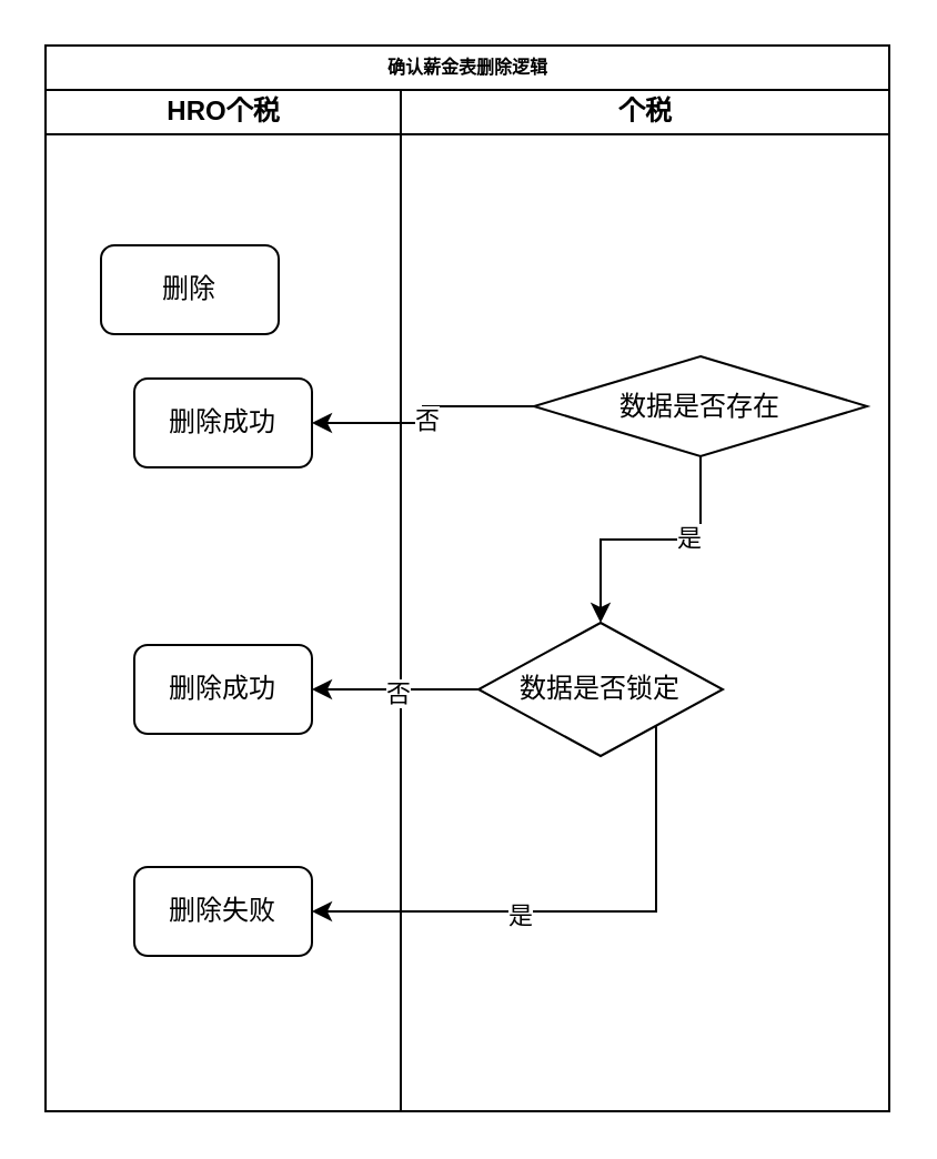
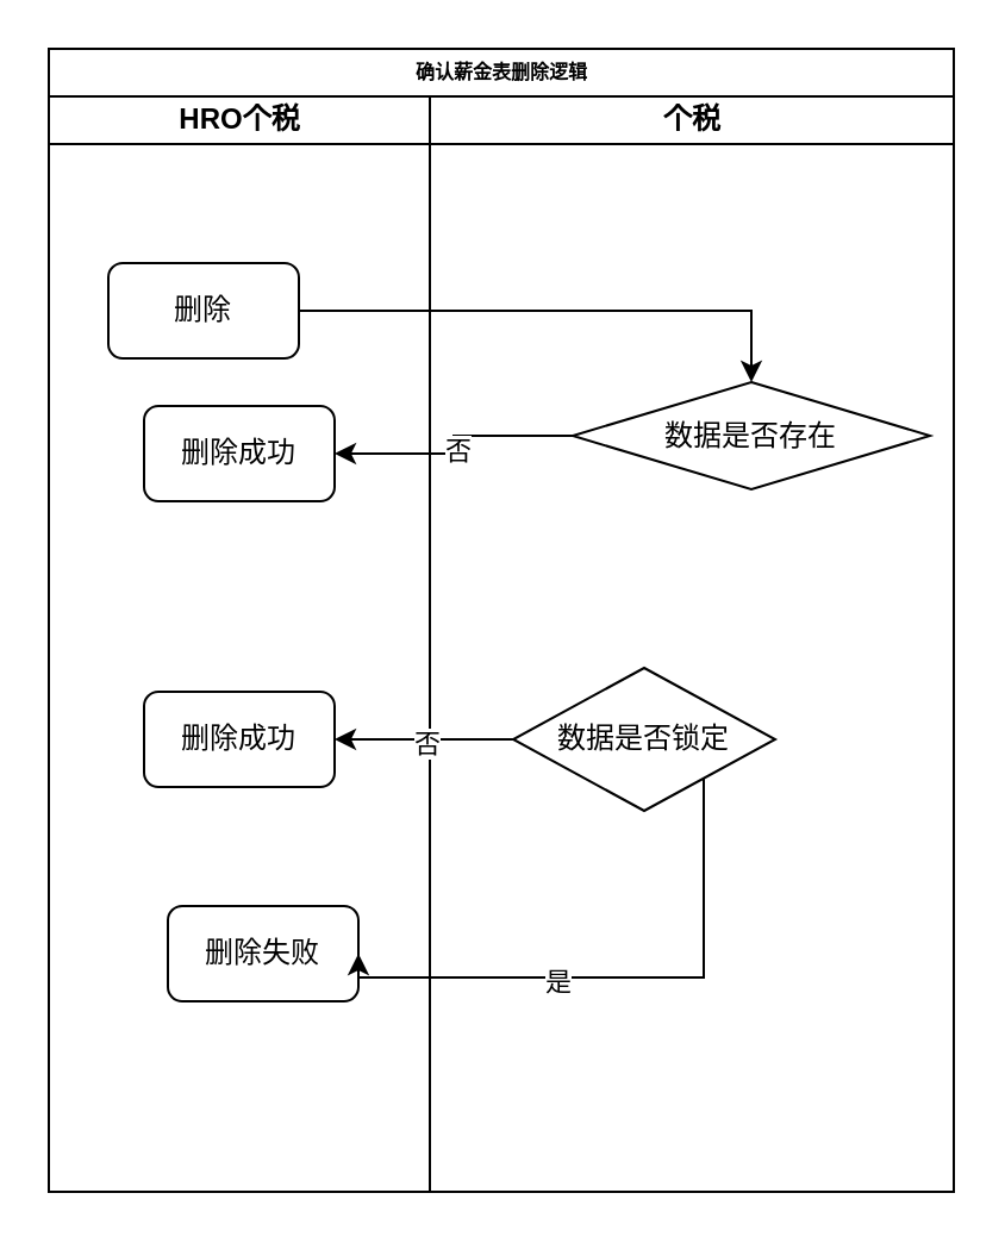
  <mxCell id="0" />
  <mxCell id="1" parent="0" />
  <mxCell id="2" value="确认薪金表删除逻辑" style="swimlane;html=1;childLayout=stackLayout;startSize=20;rounded=0;shadow=0;labelBackgroundColor=none;strokeWidth=1;fontFamily=Verdana;fontSize=8;align=center;" parent="1" vertex="1"><mxGeometry x="20" y="20" width="380" height="480" as="geometry" /></mxCell>
  <mxCell id="3" value="HRO个税" style="swimlane;html=1;startSize=20;" parent="2" vertex="1"><mxGeometry y="20" width="160" height="460" as="geometry" /></mxCell>
  <mxCell id="4" value="删除" style="rounded=1;whiteSpace=wrap;html=1;" vertex="1" parent="3"><mxGeometry x="25" y="70" width="80" height="40" as="geometry" /></mxCell>
  <mxCell id="5" value="删除成功" style="rounded=1;whiteSpace=wrap;html=1;" vertex="1" parent="3"><mxGeometry x="40" y="130" width="80" height="40" as="geometry" /></mxCell>
  <mxCell id="6" value="删除成功" style="rounded=1;whiteSpace=wrap;html=1;" vertex="1" parent="3"><mxGeometry x="40" y="250" width="80" height="40" as="geometry" /></mxCell>
- <mxCell id="7" value="删除失败" style="rounded=1;whiteSpace=wrap;html=1;" vertex="1" parent="3"><mxGeometry x="40" y="350" width="80" height="40" as="geometry" /></mxCell>
+ <mxCell id="7" value="删除失败" style="rounded=1;whiteSpace=wrap;html=1;" vertex="1" parent="3"><mxGeometry x="50" y="340" width="80" height="40" as="geometry" /></mxCell>
  <mxCell id="8" value="个税" style="swimlane;html=1;startSize=20;" parent="2" vertex="1"><mxGeometry x="160" y="20" width="220" height="460" as="geometry" /></mxCell>
- <mxCell id="9" style="edgeStyle=orthogonalEdgeStyle;rounded=0;orthogonalLoop=1;jettySize=auto;html=1;entryX=0.5;entryY=0;entryDx=0;entryDy=0;" edge="1" parent="8" source="11" target="12"><mxGeometry relative="1" as="geometry" /></mxCell>
- <mxCell id="10" value="是" style="edgeLabel;html=1;align=center;verticalAlign=middle;resizable=0;points=[];" vertex="1" connectable="0" parent="9"><mxGeometry x="-0.29" y="-1" relative="1" as="geometry"><mxPoint as="offset" /></mxGeometry></mxCell>
  <mxCell id="11" value="数据是否存在" style="rhombus;whiteSpace=wrap;html=1;" vertex="1" parent="8"><mxGeometry x="60" y="120" width="150" height="45" as="geometry" /></mxCell>
  <mxCell id="12" value="数据是否锁定" style="rhombus;whiteSpace=wrap;html=1;" vertex="1" parent="8"><mxGeometry x="35" y="240" width="110" height="60" as="geometry" /></mxCell>
+ <mxCell id="13" style="edgeStyle=orthogonalEdgeStyle;rounded=0;orthogonalLoop=1;jettySize=auto;html=1;entryX=0.5;entryY=0;entryDx=0;entryDy=0;" edge="1" parent="2" source="4" target="11"><mxGeometry relative="1" as="geometry" /></mxCell>
  <mxCell id="14" style="edgeStyle=orthogonalEdgeStyle;rounded=0;orthogonalLoop=1;jettySize=auto;html=1;entryX=1;entryY=0.5;entryDx=0;entryDy=0;" edge="1" parent="2" source="11" target="5"><mxGeometry relative="1" as="geometry" /></mxCell>
  <mxCell id="15" value="否" style="edgeLabel;html=1;align=center;verticalAlign=middle;resizable=0;points=[];" vertex="1" connectable="0" parent="14"><mxGeometry x="0.051" y="1" relative="1" as="geometry"><mxPoint as="offset" /></mxGeometry></mxCell>
  <mxCell id="16" style="edgeStyle=orthogonalEdgeStyle;rounded=0;orthogonalLoop=1;jettySize=auto;html=1;entryX=1;entryY=0.5;entryDx=0;entryDy=0;" edge="1" parent="2" source="12" target="6"><mxGeometry relative="1" as="geometry" /></mxCell>
  <mxCell id="17" value="否" style="edgeLabel;html=1;align=center;verticalAlign=middle;resizable=0;points=[];" vertex="1" connectable="0" parent="16"><mxGeometry x="-0.02" y="1" relative="1" as="geometry"><mxPoint as="offset" /></mxGeometry></mxCell>
  <mxCell id="18" style="edgeStyle=orthogonalEdgeStyle;rounded=0;orthogonalLoop=1;jettySize=auto;html=1;entryX=1;entryY=0.5;entryDx=0;entryDy=0;" edge="1" parent="2" source="12" target="7"><mxGeometry relative="1" as="geometry"><Array as="points"><mxPoint x="275" y="390" /></Array></mxGeometry></mxCell>
  <mxCell id="19" value="是" style="edgeLabel;html=1;align=center;verticalAlign=middle;resizable=0;points=[];" vertex="1" connectable="0" parent="18"><mxGeometry x="0.217" y="1" relative="1" as="geometry"><mxPoint as="offset" /></mxGeometry></mxCell>
